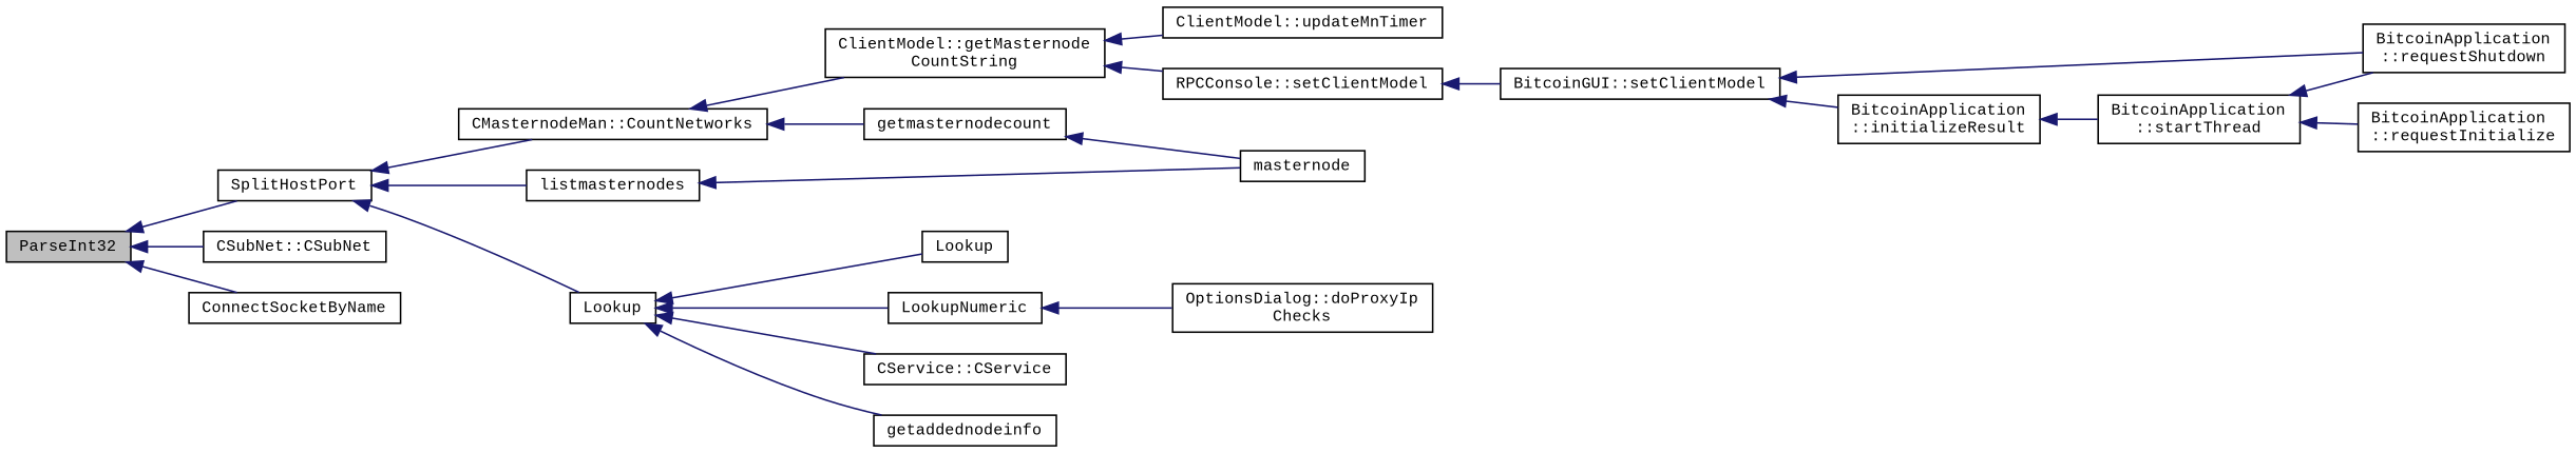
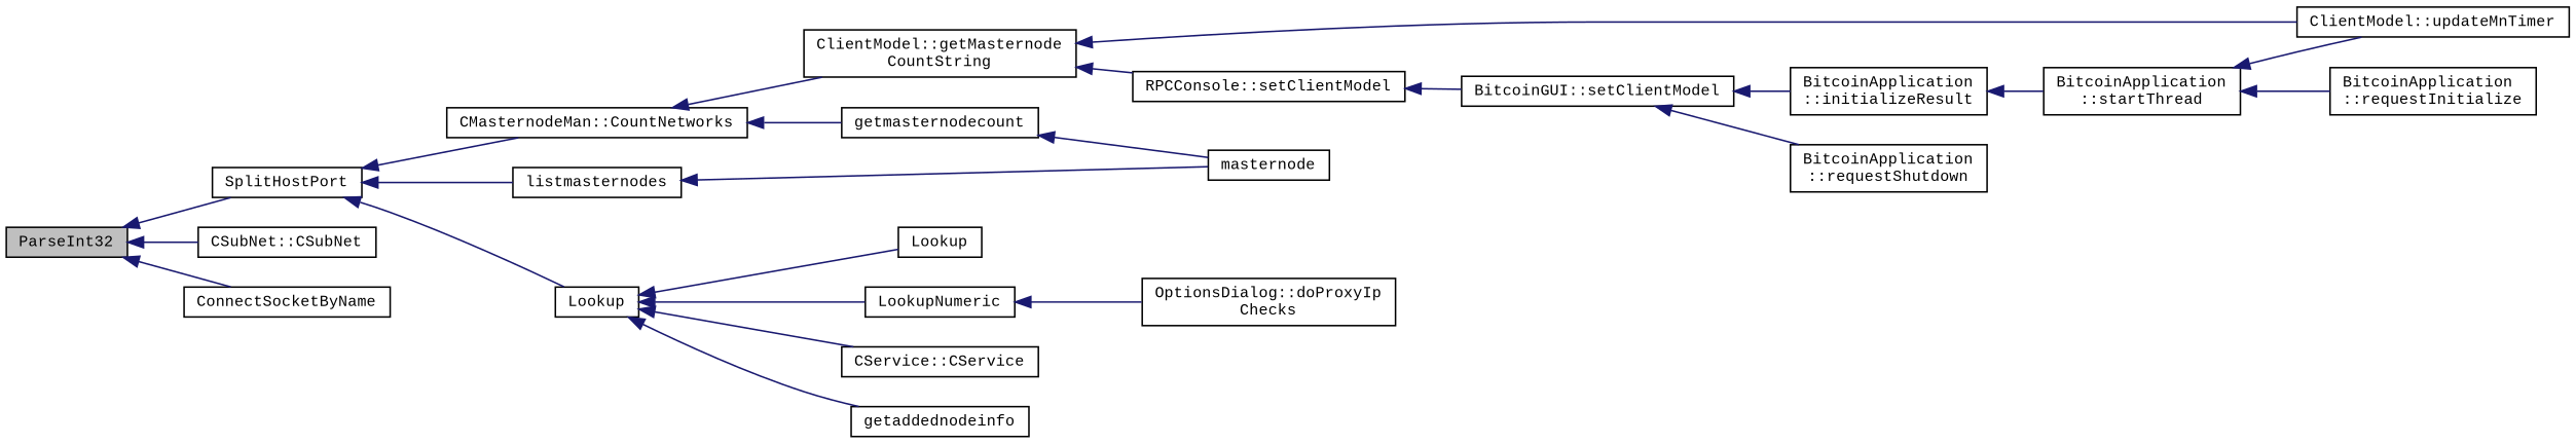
  digraph {
    fontname="Liberation Mono"
    rankdir=LR
    node [color=black fillcolor=white fontname="Liberation Mono" fontsize=10 shape=record style=filled]
    edge [color=midnightblue dir=back fontname="Liberation Mono" fontsize=10 labelfontname=Helvetica labelfontsize=10 style=solid]
    n1 [fillcolor=grey75 fontcolor=black height=0.2 label=ParseInt32 width=0.4]
    n2 [height=0.2 label=SplitHostPort width=0.4]
    n3 [height=0.2 label="CSubNet::CSubNet" width=0.4]
    n4 [height=0.2 label=ConnectSocketByName width=0.4]
    n5 [height=0.2 label="CMasternodeMan::CountNetworks" width=0.4]
    n6 [height=0.2 label=Lookup width=0.4]
    n7 [height=0.2 label=listmasternodes width=0.4]
    n8 [height=0.2 label="ClientModel::getMasternode\lCountString" width=0.4]
    n9 [height=0.2 label=getmasternodecount width=0.4]
    n10 [height=0.2 label=Lookup width=0.4]
    n11 [height=0.2 label=LookupNumeric width=0.4]
    n12 [height=0.2 label="CService::CService" width=0.4]
    n13 [height=0.2 label=getaddednodeinfo width=0.4]
    n14 [height=0.2 label=masternode width=0.4]
    n15 [height=0.2 label="ClientModel::updateMnTimer" width=0.4]
    n16 [height=0.2 label="RPCConsole::setClientModel" width=0.4]
    n17 [height=0.2 label="BitcoinGUI::setClientModel" width=0.4]
    n18 [height=0.2 label="BitcoinApplication\l::requestShutdown" width=0.4]
    n19 [height=0.2 label="BitcoinApplication\l::initializeResult" width=0.4]
    n20 [height=0.2 label="BitcoinApplication\l::startThread" width=0.4]
    n21 [height=0.2 label="BitcoinApplication\l::requestInitialize" width=0.4]
    n22 [height=0.2 label="OptionsDialog::doProxyIp\lChecks" width=0.4]
    n1 -> n2
    n1 -> n3
    n1 -> n4
    n2 -> n5
    n2 -> n6
    n2 -> n7
    n5 -> n8
    n5 -> n9
    n6 -> n10
    n6 -> n11
    n6 -> n12
    n6 -> n13
    n7 -> n14
    n8 -> n15
    n8 -> n16
    n9 -> n14
    n11 -> n22
    n16 -> n17
    n17 -> n18
    n17 -> n19
    n19 -> n20
-   n20 -> n18
+   n20 -> n15
    n20 -> n21
  }
